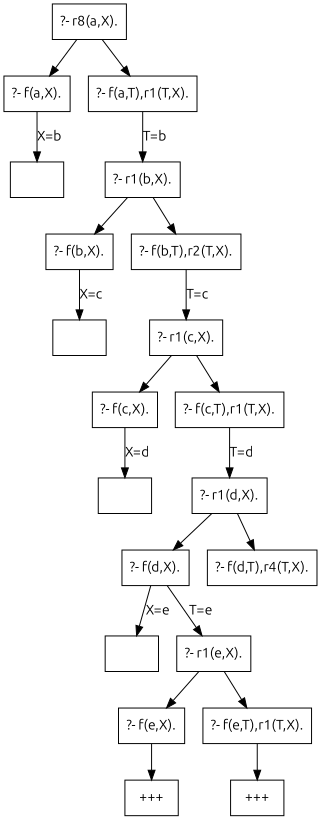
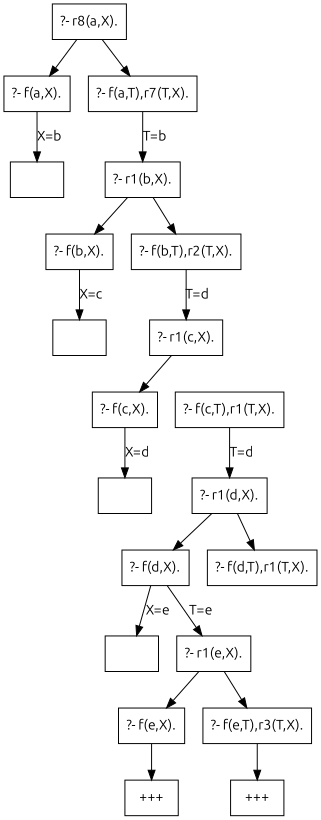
  digraph {
    fontname=Ubuntu
    node [fontname=Ubuntu shape=box]
    edge [fontname=Ubuntu]
    n1 [label="?- r8(a,X)."]
    n2 [label="?- f(a,X)."]
-   n3 [label="?- f(a,T),r1(T,X)."]
+   n3 [label="?- f(a,T),r7(T,X)."]
    n4 [label=" "]
    n5 [label="?- r1(b,X)."]
    n6 [label="?- f(b,X)."]
    n7 [label="?- f(b,T),r2(T,X)."]
    n8 [label=" "]
    n9 [label="?- r1(c,X)."]
    n10 [label="?- f(c,X)."]
    n11 [label="?- f(c,T),r1(T,X)."]
    n12 [label=" "]
    n13 [label="?- r1(d,X)."]
    n14 [label="?- f(d,X)."]
-   n15 [label="?- f(d,T),r4(T,X)."]
+   n15 [label="?- f(d,T),r1(T,X)."]
    n16 [label=" "]
    n17 [label="?- r1(e,X)."]
    n18 [label="?- f(e,X)."]
-   n19 [label="?- f(e,T),r1(T,X)."]
+   n19 [label="?- f(e,T),r3(T,X)."]
    n20 [label="+++"]
    n21 [label="+++"]
    n1 -> n2
    n1 -> n3
    n2 -> n4 [label="X=b"]
    n3 -> n5 [label="T=b"]
    n5 -> n6
    n5 -> n7
    n6 -> n8 [label="X=c"]
-   n7 -> n9 [label="T=c"]
+   n7 -> n9 [label="T=d"]
    n9 -> n10
-   n9 -> n11
    n10 -> n12 [label="X=d"]
    n11 -> n13 [label="T=d"]
    n13 -> n14
    n13 -> n15
    n14 -> n16 [label="X=e"]
    n14 -> n17 [label="T=e"]
    n17 -> n18
    n17 -> n19
    n18 -> n20
    n19 -> n21
  }
